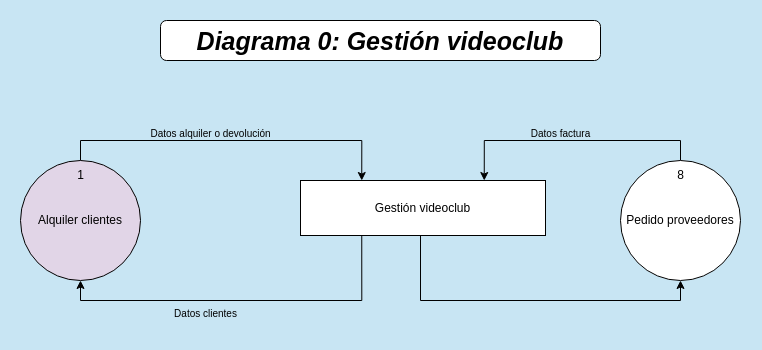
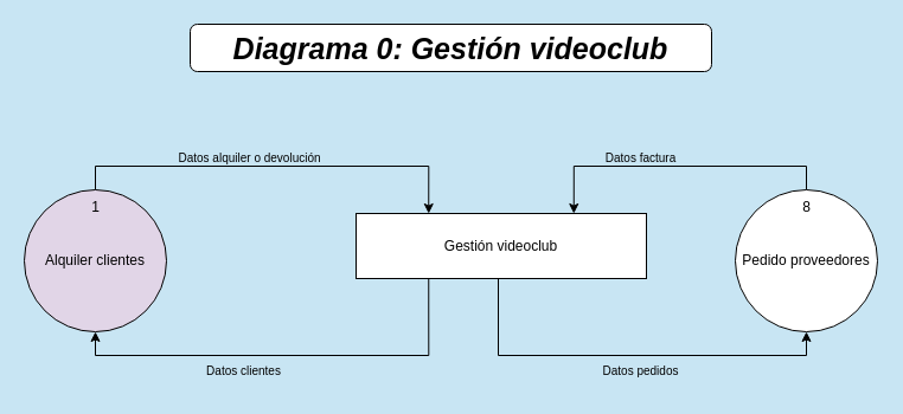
  <mxCell id="0" />
  <mxCell id="1" parent="0" />
  <mxCell id="2" value="&lt;font style=&quot;font-size: 13px;&quot;&gt;&lt;b style=&quot;font-size: 25px;&quot;&gt;&lt;i&gt;Diagrama 0: Gestión videoclub&lt;br&gt;&lt;/i&gt;&lt;/b&gt;&lt;/font&gt;" style="rounded=1;whiteSpace=wrap;html=1;" vertex="1" parent="1"><mxGeometry x="160" y="20" width="440" height="40" as="geometry" /></mxCell>
  <mxCell id="3" style="edgeStyle=orthogonalEdgeStyle;rounded=0;orthogonalLoop=1;jettySize=auto;html=1;exitX=0.25;exitY=1;exitDx=0;exitDy=0;entryX=0.5;entryY=1;entryDx=0;entryDy=0;" edge="1" parent="1" source="5" target="7"><mxGeometry relative="1" as="geometry" /></mxCell>
  <mxCell id="4" style="edgeStyle=orthogonalEdgeStyle;rounded=0;orthogonalLoop=1;jettySize=auto;html=1;exitX=0.75;exitY=1;exitDx=0;exitDy=0;entryX=0.5;entryY=1;entryDx=0;entryDy=0;" edge="1" parent="1" source="5" target="9"><mxGeometry relative="1" as="geometry"><Array as="points"><mxPoint x="420" y="300" /><mxPoint x="680" y="300" /></Array></mxGeometry></mxCell>
  <mxCell id="5" value="Gestión videoclub" style="rounded=0;whiteSpace=wrap;html=1;" vertex="1" parent="1"><mxGeometry x="300" y="180" width="245" height="55" as="geometry" /></mxCell>
  <mxCell id="6" style="edgeStyle=orthogonalEdgeStyle;rounded=0;orthogonalLoop=1;jettySize=auto;html=1;exitX=0.5;exitY=0;exitDx=0;exitDy=0;entryX=0.25;entryY=0;entryDx=0;entryDy=0;" edge="1" parent="1" source="7" target="5"><mxGeometry relative="1" as="geometry" /></mxCell>
  <mxCell id="7" value="Alquiler clientes" style="ellipse;whiteSpace=wrap;html=1;aspect=fixed;fillColor=#e1d5e7;" vertex="1" parent="1"><mxGeometry x="20" y="160" width="120" height="120" as="geometry" /></mxCell>
  <mxCell id="8" style="edgeStyle=orthogonalEdgeStyle;rounded=0;orthogonalLoop=1;jettySize=auto;html=1;exitX=0.5;exitY=0;exitDx=0;exitDy=0;entryX=0.75;entryY=0;entryDx=0;entryDy=0;" edge="1" parent="1" source="9" target="5"><mxGeometry relative="1" as="geometry" /></mxCell>
  <mxCell id="9" value="Pedido proveedores" style="ellipse;whiteSpace=wrap;html=1;aspect=fixed;" vertex="1" parent="1"><mxGeometry x="620" y="160" width="120" height="120" as="geometry" /></mxCell>
  <mxCell id="10" value="1" style="text;html=1;align=center;verticalAlign=middle;resizable=0;points=[];autosize=1;strokeColor=none;fillColor=none;" vertex="1" parent="1"><mxGeometry x="65" y="160" width="30" height="30" as="geometry" /></mxCell>
  <mxCell id="11" value="8" style="text;html=1;align=center;verticalAlign=middle;resizable=0;points=[];autosize=1;strokeColor=none;fillColor=none;" vertex="1" parent="1"><mxGeometry x="665" y="160" width="30" height="30" as="geometry" /></mxCell>
  <mxCell id="12" value="&lt;font style=&quot;font-size: 10px;&quot;&gt;Datos alquiler o devolución&lt;/font&gt;" style="text;html=1;align=center;verticalAlign=middle;resizable=0;points=[];autosize=1;strokeColor=none;fillColor=none;" vertex="1" parent="1"><mxGeometry x="140" y="118" width="140" height="30" as="geometry" /></mxCell>
  <mxCell id="13" value="&lt;font style=&quot;font-size: 10px;&quot;&gt;Datos clientes&lt;/font&gt;" style="text;html=1;align=center;verticalAlign=middle;resizable=0;points=[];autosize=1;strokeColor=none;fillColor=none;" vertex="1" parent="1"><mxGeometry x="160" y="298" width="90" height="30" as="geometry" /></mxCell>
- <mxCell id="15" value="&lt;font style=&quot;font-size: 10px;&quot;&gt;Datos factura&lt;/font&gt;" style="text;html=1;align=center;verticalAlign=middle;resizable=0;points=[];autosize=1;strokeColor=none;fillColor=none;" vertex="1" parent="1"><mxGeometry x="520" y="118" width="80" height="30" as="geometry" /></mxCell>
+ <mxCell id="14" value="&lt;font style=&quot;font-size: 10px;&quot;&gt;Datos pedidos&lt;/font&gt;" style="text;html=1;align=center;verticalAlign=middle;resizable=0;points=[];autosize=1;strokeColor=none;fillColor=none;" vertex="1" parent="1"><mxGeometry x="495" y="298" width="90" height="30" as="geometry" /></mxCell>
+ <mxCell id="15" value="&lt;font style=&quot;font-size: 10px;&quot;&gt;Datos factura&lt;/font&gt;" style="text;html=1;align=center;verticalAlign=middle;resizable=0;points=[];autosize=1;strokeColor=none;fillColor=none;" vertex="1" parent="1"><mxGeometry x="500" y="118" width="80" height="30" as="geometry" /></mxCell>
